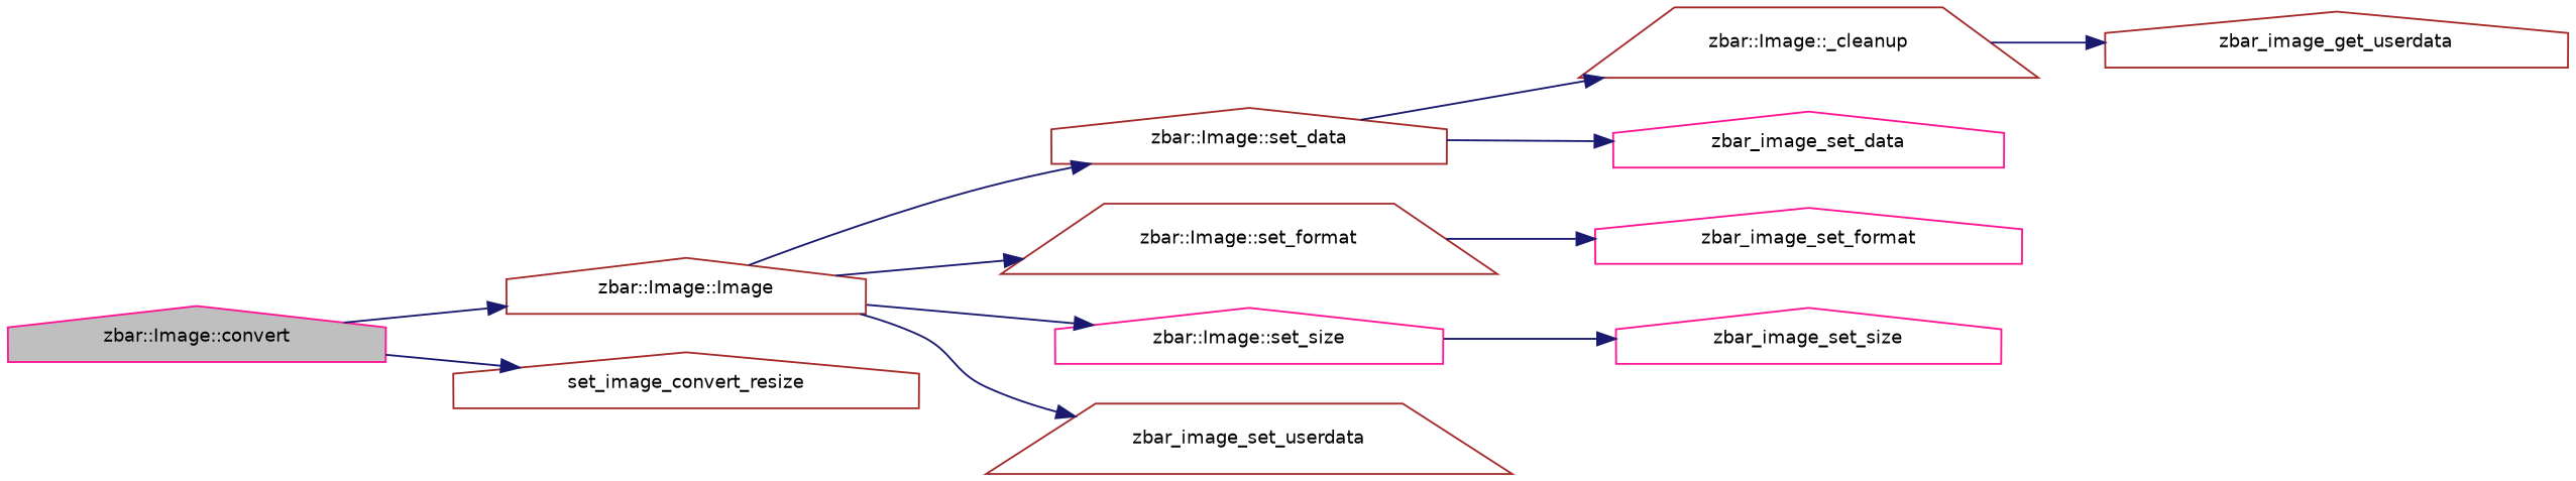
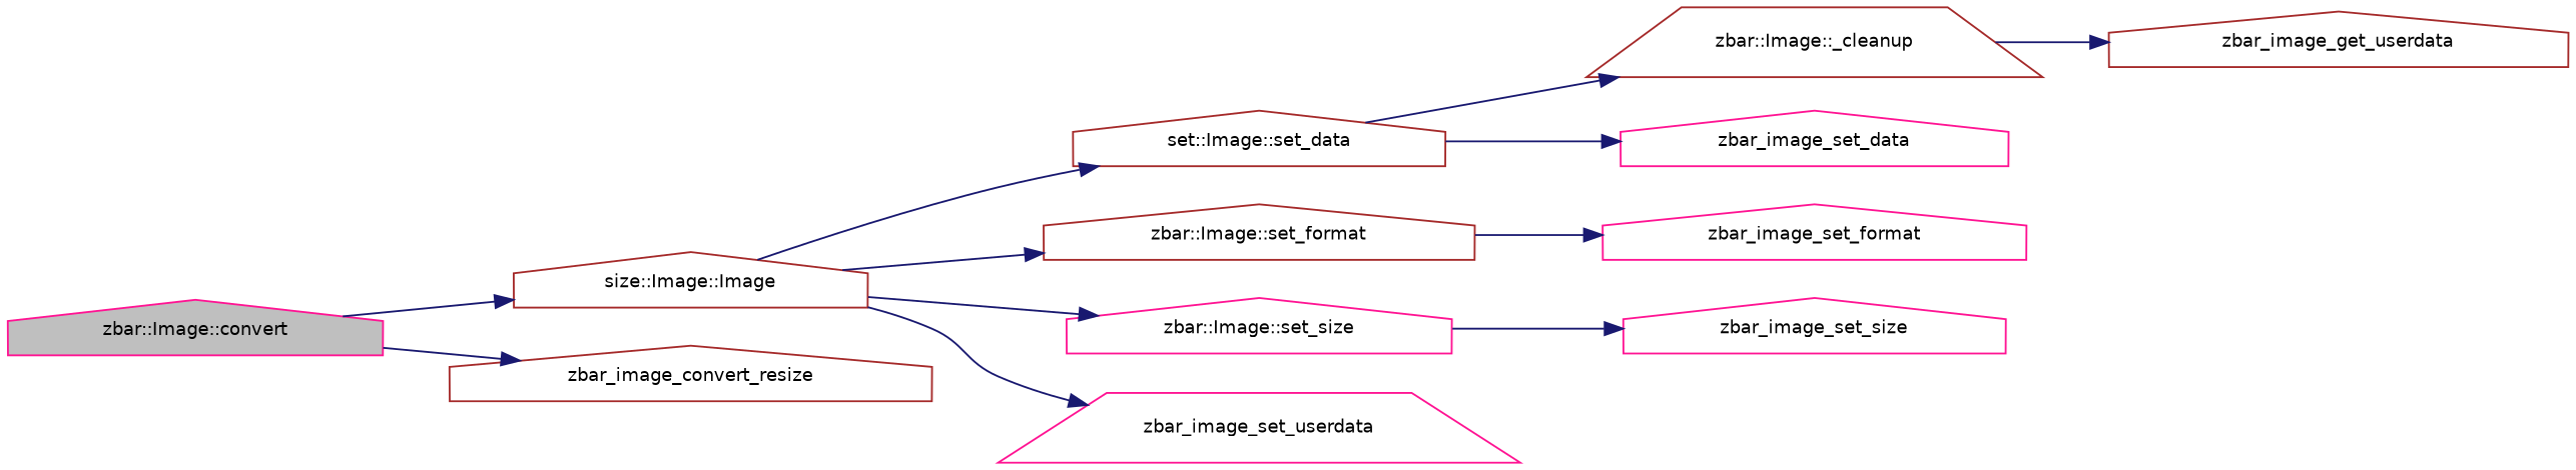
  digraph {
    rankdir=LR
    node [color=deeppink fillcolor=white fontname=Helvetica fontsize=10 shape=house style=filled]
    edge [color=midnightblue fontname=Helvetica fontsize=10 labelfontname=Helvetica labelfontsize=10 style=solid]
    n1 [fillcolor=grey75 fontcolor=black height=0.2 label="zbar::Image::convert" width=0.4]
-   n2 [color=brown height=0.2 label="zbar::Image::Image" width=0.4]
-   n3 [color=brown height=0.2 label=set_image_convert_resize width=0.4]
-   n4 [color=brown height=0.2 label="zbar::Image::set_data" width=0.4]
-   n5 [color=brown height=0.2 label="zbar::Image::set_format" shape=trapezium width=0.4]
+   n2 [color=brown height=0.2 label="size::Image::Image" width=0.4]
+   n3 [color=brown height=0.2 label=zbar_image_convert_resize width=0.4]
+   n4 [color=brown height=0.2 label="set::Image::set_data" width=0.4]
+   n5 [color=brown height=0.2 label="zbar::Image::set_format" width=0.4]
    n6 [height=0.2 label="zbar::Image::set_size" width=0.4]
-   n7 [color=brown height=0.2 label=zbar_image_set_userdata shape=trapezium width=0.4]
+   n7 [height=0.2 label=zbar_image_set_userdata shape=trapezium width=0.4]
    n8 [color=brown height=0.2 label="zbar::Image::_cleanup" shape=trapezium width=0.4]
    n9 [height=0.2 label=zbar_image_set_data width=0.4]
    n10 [height=0.2 label=zbar_image_set_format width=0.4]
    n11 [height=0.2 label=zbar_image_set_size width=0.4]
    n12 [color=brown height=0.2 label=zbar_image_get_userdata width=0.4]
    n1 -> n2
    n1 -> n3
    n2 -> n4
    n2 -> n5
    n2 -> n6
    n2 -> n7
    n4 -> n8
    n4 -> n9
    n5 -> n10
    n6 -> n11
    n8 -> n12
  }
